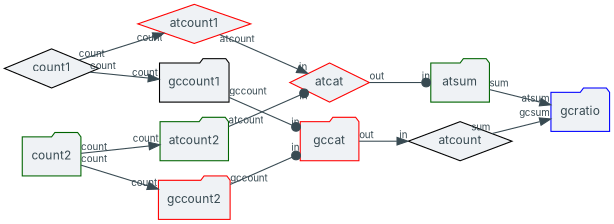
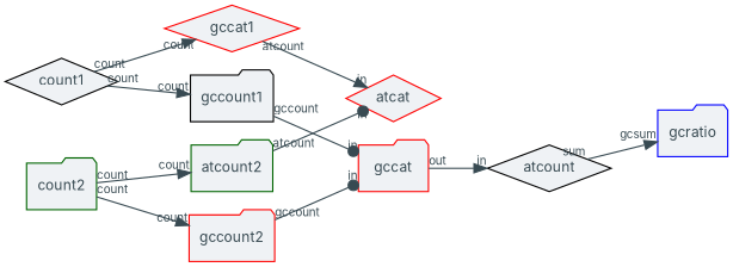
  digraph {
    color="#384A52"
    fontcolor="#384A52"
    fontname=Inter
    fontsize=13
    rankdir=LR
    node [color=red fillcolor="#EFF2F5" fontcolor="#384A52" fontname=Inter fontsize=11 shape=folder style=filled]
    edge [arrowhead=normal color="#384A52" fontcolor="#384A52" fontname=Inter fontsize=9 headlabel=in taillabel=count]
    atcat [shape=diamond]
-   atsum [color=darkgreen]
    gcratio [color=blue]
-   atcount1 [shape=diamond]
+   atcount1 [shape=diamond label=gccat1]
    atcount2 [color=darkgreen]
    count1 [color=black shape=diamond]
    gccount1 [color=black]
    gccat
    count2 [color=darkgreen]
    gccount2
    n11 [color=black label=atcount shape=diamond]
-   atcat -> atsum [arrowhead=dot taillabel=out]
-   atsum -> gcratio [headlabel=atsum taillabel=sum]
    atcount1 -> atcat [taillabel=atcount]
    atcount2 -> atcat [arrowhead=dot taillabel=atcount]
    count1 -> atcount1 [headlabel=count]
    count1 -> gccount1 [headlabel=count]
    gccount1 -> gccat [arrowhead=dot taillabel=gccount]
    gccat -> n11 [taillabel=out]
    count2 -> atcount2 [headlabel=count]
    count2 -> gccount2 [headlabel=count]
    gccount2 -> gccat [arrowhead=dot taillabel=gccount]
    n11 -> gcratio [headlabel=gcsum taillabel=sum]
  }
